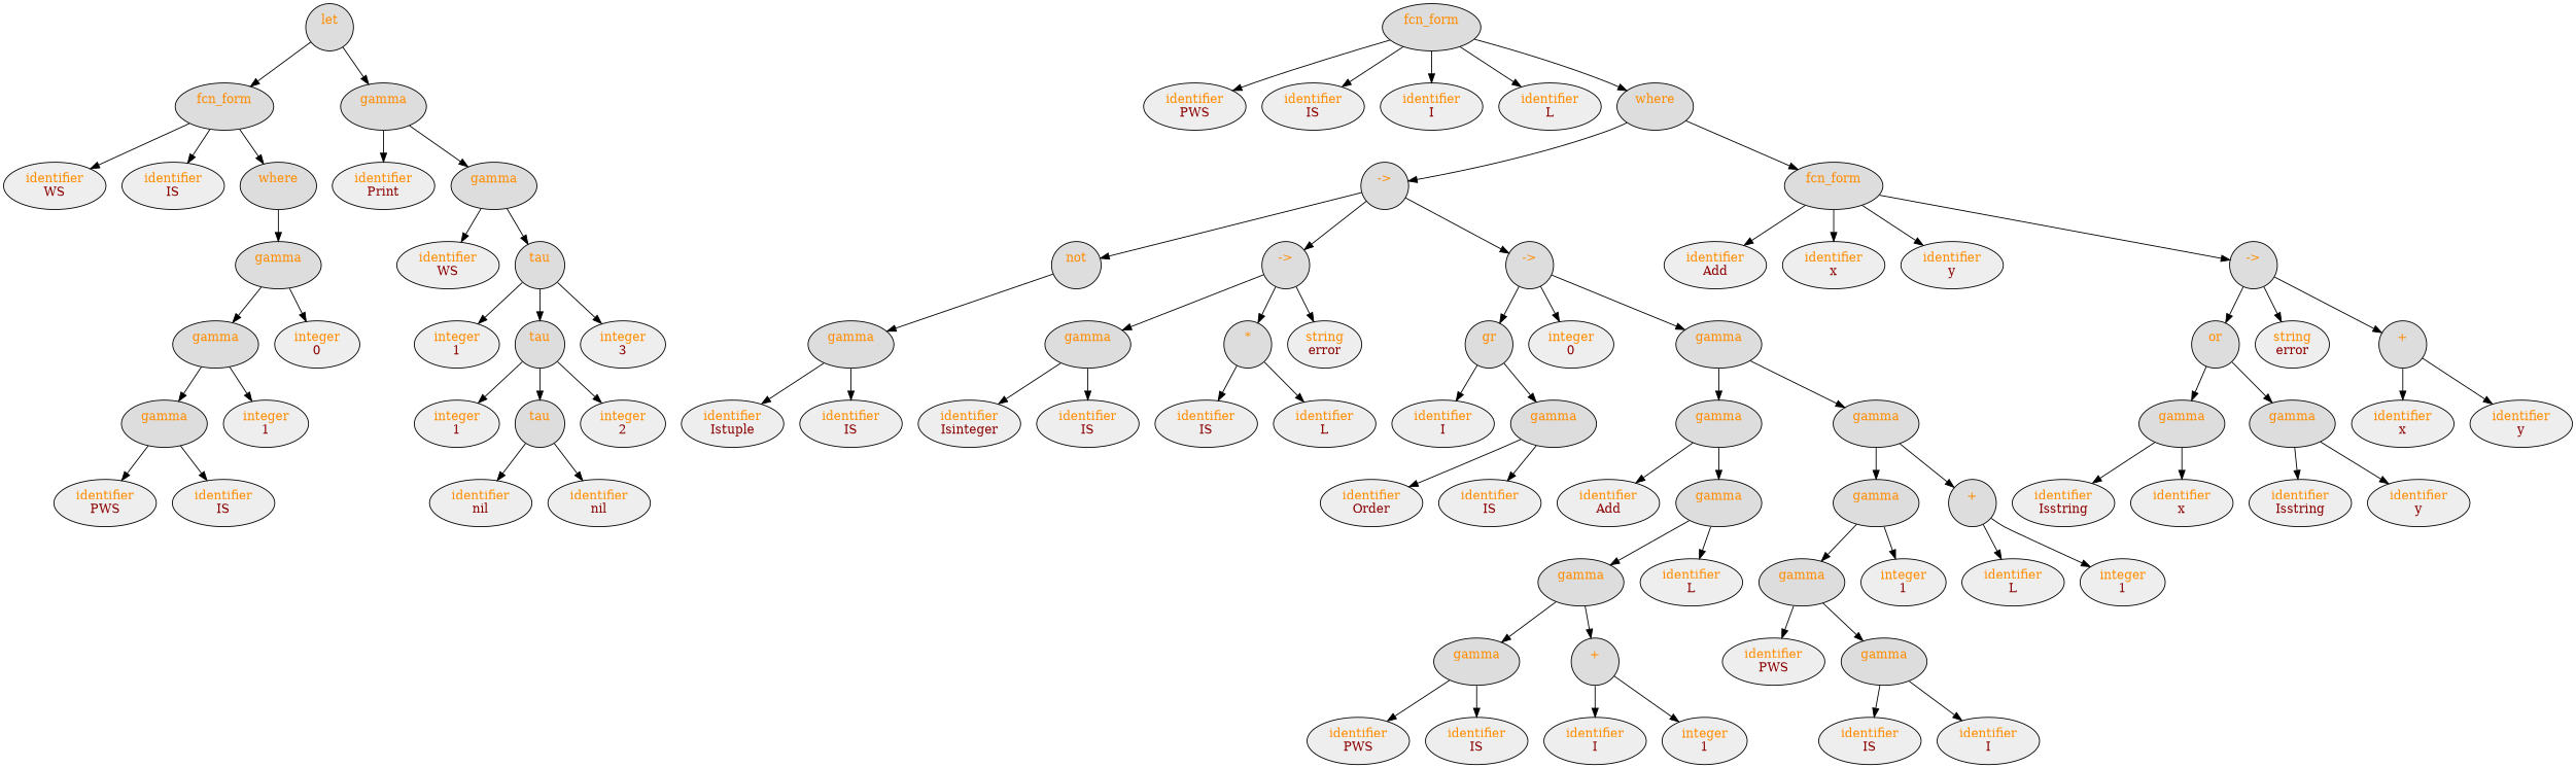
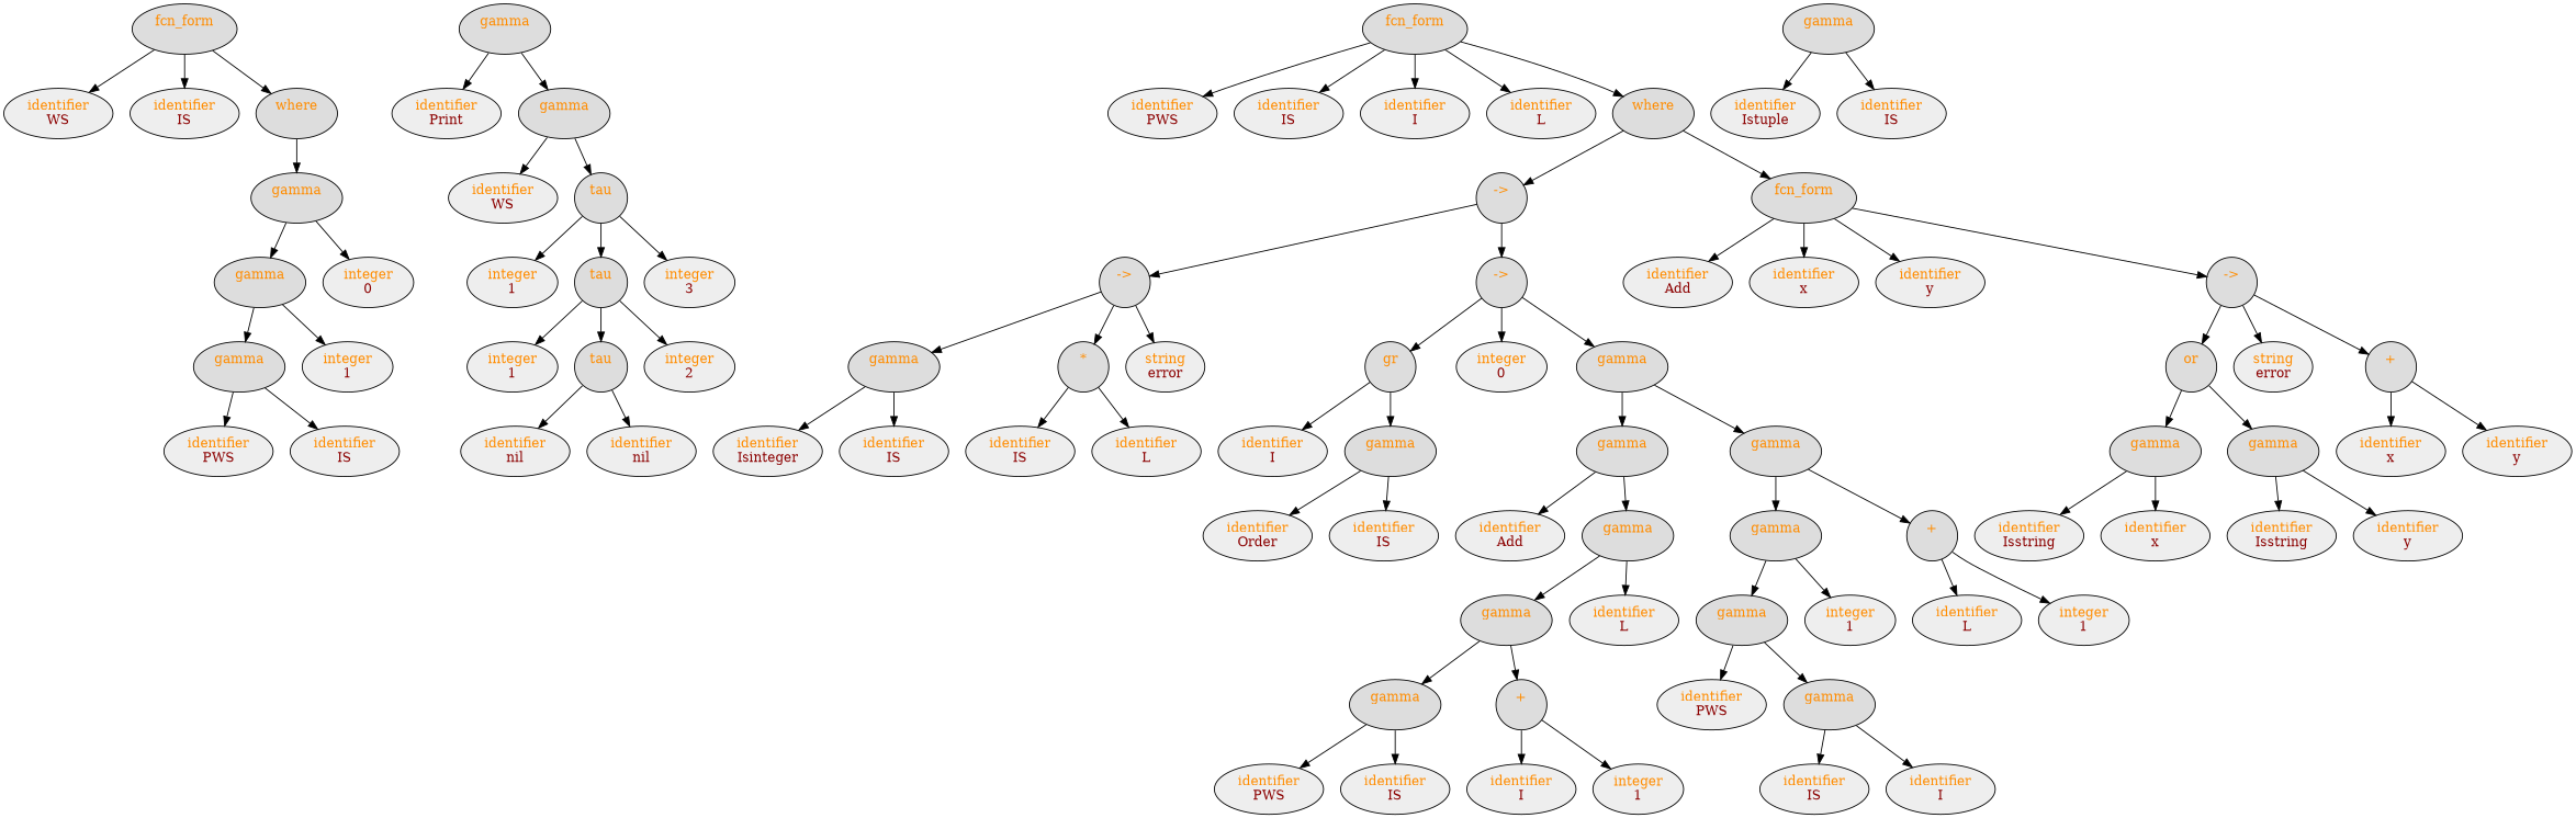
  digraph {
    node [fillcolor="#EEEEEE" style=filled]
-   n1 [fillcolor="#DDDDDD" label=<<font color="darkorange">let</font><br/><font color="darkred"> </font>>]
    n2 [fillcolor="#DDDDDD" label=<<font color="darkorange">fcn_form</font><br/><font color="darkred"> </font>>]
    n3 [fillcolor="#DDDDDD" label=<<font color="darkorange">gamma</font><br/><font color="darkred"> </font>>]
    n4 [label=<<font color="darkorange">identifier</font><br/><font color="darkred">WS</font>>]
    n5 [label=<<font color="darkorange">identifier</font><br/><font color="darkred">IS</font>>]
    n6 [fillcolor="#DDDDDD" label=<<font color="darkorange">where</font><br/><font color="darkred"> </font>>]
    n7 [label=<<font color="darkorange">identifier</font><br/><font color="darkred">Print</font>>]
    n8 [fillcolor="#DDDDDD" label=<<font color="darkorange">gamma</font><br/><font color="darkred"> </font>>]
    n9 [fillcolor="#DDDDDD" label=<<font color="darkorange">gamma</font><br/><font color="darkred"> </font>>]
    n10 [fillcolor="#DDDDDD" label=<<font color="darkorange">gamma</font><br/><font color="darkred"> </font>>]
    n11 [label=<<font color="darkorange">integer</font><br/><font color="darkred">0</font>>]
    n12 [fillcolor="#DDDDDD" label=<<font color="darkorange">gamma</font><br/><font color="darkred"> </font>>]
    n13 [label=<<font color="darkorange">integer</font><br/><font color="darkred">1</font>>]
    n14 [label=<<font color="darkorange">identifier</font><br/><font color="darkred">PWS</font>>]
    n15 [label=<<font color="darkorange">identifier</font><br/><font color="darkred">IS</font>>]
    n16 [fillcolor="#DDDDDD" label=<<font color="darkorange">fcn_form</font><br/><font color="darkred"> </font>>]
    n17 [label=<<font color="darkorange">identifier</font><br/><font color="darkred">PWS</font>>]
    n18 [label=<<font color="darkorange">identifier</font><br/><font color="darkred">IS</font>>]
    n19 [label=<<font color="darkorange">identifier</font><br/><font color="darkred">I</font>>]
    n20 [label=<<font color="darkorange">identifier</font><br/><font color="darkred">L</font>>]
    n21 [fillcolor="#DDDDDD" label=<<font color="darkorange">where</font><br/><font color="darkred"> </font>>]
    n22 [fillcolor="#DDDDDD" label=<<font color="darkorange">-&gt;</font><br/><font color="darkred"> </font>>]
    n23 [fillcolor="#DDDDDD" label=<<font color="darkorange">fcn_form</font><br/><font color="darkred"> </font>>]
-   n24 [fillcolor="#DDDDDD" label=<<font color="darkorange">not</font><br/><font color="darkred"> </font>>]
    n25 [fillcolor="#DDDDDD" label=<<font color="darkorange">-&gt;</font><br/><font color="darkred"> </font>>]
    n26 [fillcolor="#DDDDDD" label=<<font color="darkorange">-&gt;</font><br/><font color="darkred"> </font>>]
    n27 [label=<<font color="darkorange">identifier</font><br/><font color="darkred">Add</font>>]
    n28 [label=<<font color="darkorange">identifier</font><br/><font color="darkred">x</font>>]
    n29 [label=<<font color="darkorange">identifier</font><br/><font color="darkred">y</font>>]
    n30 [fillcolor="#DDDDDD" label=<<font color="darkorange">-&gt;</font><br/><font color="darkred"> </font>>]
    n31 [fillcolor="#DDDDDD" label=<<font color="darkorange">gamma</font><br/><font color="darkred"> </font>>]
    n32 [fillcolor="#DDDDDD" label=<<font color="darkorange">gamma</font><br/><font color="darkred"> </font>>]
    n33 [fillcolor="#DDDDDD" label=<<font color="darkorange">*</font><br/><font color="darkred"> </font>>]
    n34 [label=<<font color="darkorange">string</font><br/><font color="darkred">error</font>>]
    n35 [fillcolor="#DDDDDD" label=<<font color="darkorange">gr</font><br/><font color="darkred"> </font>>]
    n36 [label=<<font color="darkorange">integer</font><br/><font color="darkred">0</font>>]
    n37 [fillcolor="#DDDDDD" label=<<font color="darkorange">gamma</font><br/><font color="darkred"> </font>>]
    n38 [label=<<font color="darkorange">identifier</font><br/><font color="darkred">Istuple</font>>]
    n39 [label=<<font color="darkorange">identifier</font><br/><font color="darkred">IS</font>>]
    n40 [label=<<font color="darkorange">identifier</font><br/><font color="darkred">Isinteger</font>>]
    n41 [label=<<font color="darkorange">identifier</font><br/><font color="darkred">IS</font>>]
    n42 [label=<<font color="darkorange">identifier</font><br/><font color="darkred">IS</font>>]
    n43 [label=<<font color="darkorange">identifier</font><br/><font color="darkred">L</font>>]
    n44 [label=<<font color="darkorange">identifier</font><br/><font color="darkred">I</font>>]
    n45 [fillcolor="#DDDDDD" label=<<font color="darkorange">gamma</font><br/><font color="darkred"> </font>>]
    n46 [fillcolor="#DDDDDD" label=<<font color="darkorange">gamma</font><br/><font color="darkred"> </font>>]
    n47 [fillcolor="#DDDDDD" label=<<font color="darkorange">gamma</font><br/><font color="darkred"> </font>>]
    n48 [label=<<font color="darkorange">identifier</font><br/><font color="darkred">Order</font>>]
    n49 [label=<<font color="darkorange">identifier</font><br/><font color="darkred">IS</font>>]
    n50 [label=<<font color="darkorange">identifier</font><br/><font color="darkred">Add</font>>]
    n51 [fillcolor="#DDDDDD" label=<<font color="darkorange">gamma</font><br/><font color="darkred"> </font>>]
    n52 [fillcolor="#DDDDDD" label=<<font color="darkorange">gamma</font><br/><font color="darkred"> </font>>]
    n53 [fillcolor="#DDDDDD" label=<<font color="darkorange">+</font><br/><font color="darkred"> </font>>]
    n54 [fillcolor="#DDDDDD" label=<<font color="darkorange">gamma</font><br/><font color="darkred"> </font>>]
    n55 [label=<<font color="darkorange">identifier</font><br/><font color="darkred">L</font>>]
    n56 [fillcolor="#DDDDDD" label=<<font color="darkorange">gamma</font><br/><font color="darkred"> </font>>]
    n57 [fillcolor="#DDDDDD" label=<<font color="darkorange">+</font><br/><font color="darkred"> </font>>]
    n58 [label=<<font color="darkorange">identifier</font><br/><font color="darkred">PWS</font>>]
    n59 [label=<<font color="darkorange">identifier</font><br/><font color="darkred">IS</font>>]
    n60 [label=<<font color="darkorange">identifier</font><br/><font color="darkred">I</font>>]
    n61 [label=<<font color="darkorange">integer</font><br/><font color="darkred">1</font>>]
    n62 [fillcolor="#DDDDDD" label=<<font color="darkorange">gamma</font><br/><font color="darkred"> </font>>]
    n63 [label=<<font color="darkorange">integer</font><br/><font color="darkred">1</font>>]
    n64 [label=<<font color="darkorange">identifier</font><br/><font color="darkred">L</font>>]
    n65 [label=<<font color="darkorange">integer</font><br/><font color="darkred">1</font>>]
    n66 [label=<<font color="darkorange">identifier</font><br/><font color="darkred">PWS</font>>]
    n67 [fillcolor="#DDDDDD" label=<<font color="darkorange">gamma</font><br/><font color="darkred"> </font>>]
    n68 [label=<<font color="darkorange">identifier</font><br/><font color="darkred">IS</font>>]
    n69 [label=<<font color="darkorange">identifier</font><br/><font color="darkred">I</font>>]
    n70 [fillcolor="#DDDDDD" label=<<font color="darkorange">or</font><br/><font color="darkred"> </font>>]
    n71 [label=<<font color="darkorange">string</font><br/><font color="darkred">error</font>>]
    n72 [fillcolor="#DDDDDD" label=<<font color="darkorange">+</font><br/><font color="darkred"> </font>>]
    n73 [fillcolor="#DDDDDD" label=<<font color="darkorange">gamma</font><br/><font color="darkred"> </font>>]
    n74 [fillcolor="#DDDDDD" label=<<font color="darkorange">gamma</font><br/><font color="darkred"> </font>>]
    n75 [label=<<font color="darkorange">identifier</font><br/><font color="darkred">x</font>>]
    n76 [label=<<font color="darkorange">identifier</font><br/><font color="darkred">y</font>>]
    n77 [label=<<font color="darkorange">identifier</font><br/><font color="darkred">Isstring</font>>]
    n78 [label=<<font color="darkorange">identifier</font><br/><font color="darkred">x</font>>]
    n79 [label=<<font color="darkorange">identifier</font><br/><font color="darkred">Isstring</font>>]
    n80 [label=<<font color="darkorange">identifier</font><br/><font color="darkred">y</font>>]
    n81 [label=<<font color="darkorange">identifier</font><br/><font color="darkred">WS</font>>]
    n82 [fillcolor="#DDDDDD" label=<<font color="darkorange">tau</font><br/><font color="darkred"> </font>>]
    n83 [label=<<font color="darkorange">integer</font><br/><font color="darkred">1</font>>]
    n84 [fillcolor="#DDDDDD" label=<<font color="darkorange">tau</font><br/><font color="darkred"> </font>>]
    n85 [label=<<font color="darkorange">integer</font><br/><font color="darkred">3</font>>]
    n86 [label=<<font color="darkorange">integer</font><br/><font color="darkred">1</font>>]
    n87 [fillcolor="#DDDDDD" label=<<font color="darkorange">tau</font><br/><font color="darkred"> </font>>]
    n88 [label=<<font color="darkorange">integer</font><br/><font color="darkred">2</font>>]
    n89 [label=<<font color="darkorange">identifier</font><br/><font color="darkred">nil</font>>]
    n90 [label=<<font color="darkorange">identifier</font><br/><font color="darkred">nil</font>>]
-   n1 -> n2
-   n1 -> n3
    n2 -> n4
    n2 -> n5
    n2 -> n6
    n3 -> n7
    n3 -> n8
    n6 -> n9
    n8 -> n81
    n8 -> n82
    n9 -> n10
    n9 -> n11
    n10 -> n12
    n10 -> n13
    n12 -> n14
    n12 -> n15
    n16 -> n17
    n16 -> n18
    n16 -> n19
    n16 -> n20
    n16 -> n21
    n21 -> n22
    n21 -> n23
-   n22 -> n24
    n22 -> n25
    n22 -> n26
    n23 -> n27
    n23 -> n28
    n23 -> n29
    n23 -> n30
-   n24 -> n31
    n25 -> n32
    n25 -> n33
    n25 -> n34
    n26 -> n35
    n26 -> n36
    n26 -> n37
    n30 -> n70
    n30 -> n71
    n30 -> n72
    n31 -> n38
    n31 -> n39
    n32 -> n40
    n32 -> n41
    n33 -> n42
    n33 -> n43
    n35 -> n44
    n35 -> n45
    n37 -> n46
    n37 -> n47
    n45 -> n48
    n45 -> n49
    n46 -> n50
    n46 -> n51
    n47 -> n52
    n47 -> n53
    n51 -> n54
    n51 -> n55
    n52 -> n62
    n52 -> n63
    n53 -> n64
    n53 -> n65
    n54 -> n56
    n54 -> n57
    n56 -> n58
    n56 -> n59
    n57 -> n60
    n57 -> n61
    n62 -> n66
    n62 -> n67
    n67 -> n68
    n67 -> n69
    n70 -> n73
    n70 -> n74
    n72 -> n75
    n72 -> n76
    n73 -> n77
    n73 -> n78
    n74 -> n79
    n74 -> n80
    n82 -> n83
    n82 -> n84
    n82 -> n85
    n84 -> n86
    n84 -> n87
    n84 -> n88
    n87 -> n89
    n87 -> n90
  }
